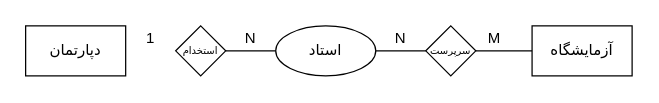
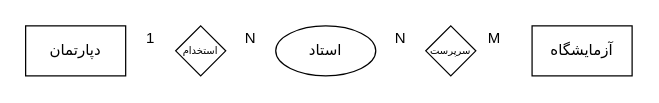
  <mxCell id="0" />
  <mxCell id="1" parent="0" />
  <mxCell id="2" value="دپارتمان" style="rounded=0;whiteSpace=wrap;html=1;fontFamily=B Yekan;" parent="1" vertex="1"><mxGeometry x="20" y="20" width="80" height="40" as="geometry" /></mxCell>
  <mxCell id="3" value="استاد" style="ellipse;whiteSpace=wrap;html=1;fontFamily=B Yekan;" parent="1" vertex="1"><mxGeometry x="220" y="20" width="80" height="40" as="geometry" /></mxCell>
  <mxCell id="4" value="آزمایشگاه" style="rounded=0;whiteSpace=wrap;html=1;fontFamily=B Yekan;" parent="1" vertex="1"><mxGeometry x="425" y="20" width="80" height="40" as="geometry" /></mxCell>
- <mxCell id="5" style="edgeStyle=orthogonalEdgeStyle;rounded=1;orthogonalLoop=1;jettySize=auto;html=1;entryX=0;entryY=0.5;entryDx=0;entryDy=0;fontFamily=B Yekan;endArrow=none;endFill=0;strokeColor=default;" parent="1" source="6" target="3" edge="1"><mxGeometry relative="1" as="geometry" /></mxCell>
  <mxCell id="6" value="استخدام" style="rhombus;whiteSpace=wrap;html=1;fontFamily=B Yekan;fontSize=8;" parent="1" vertex="1"><mxGeometry x="140" y="20" width="40" height="40" as="geometry" /></mxCell>
- <mxCell id="7" style="edgeStyle=orthogonalEdgeStyle;rounded=1;orthogonalLoop=1;jettySize=auto;html=1;entryX=1;entryY=0.5;entryDx=0;entryDy=0;fontFamily=B Yekan;endArrow=none;endFill=0;strokeColor=default;" parent="1" source="9" target="3" edge="1"><mxGeometry relative="1" as="geometry" /></mxCell>
- <mxCell id="8" style="edgeStyle=orthogonalEdgeStyle;rounded=1;orthogonalLoop=1;jettySize=auto;html=1;entryX=0;entryY=0.5;entryDx=0;entryDy=0;fontFamily=B Yekan;endArrow=none;endFill=0;strokeColor=default;" parent="1" source="9" target="4" edge="1"><mxGeometry relative="1" as="geometry" /></mxCell>
  <mxCell id="9" value="سرپرست" style="rhombus;whiteSpace=wrap;html=1;fontFamily=B Yekan;fontSize=8;" parent="1" vertex="1"><mxGeometry x="340" y="20" width="40" height="40" as="geometry" /></mxCell>
  <mxCell id="10" value="1" style="text;html=1;strokeColor=none;fillColor=none;align=center;verticalAlign=middle;whiteSpace=wrap;rounded=0;" vertex="1" parent="1"><mxGeometry x="100" y="20" width="40" height="20" as="geometry" /></mxCell>
  <mxCell id="11" value="N" style="text;html=1;strokeColor=none;fillColor=none;align=center;verticalAlign=middle;whiteSpace=wrap;rounded=0;" vertex="1" parent="1"><mxGeometry x="180" y="20" width="40" height="20" as="geometry" /></mxCell>
  <mxCell id="12" value="N" style="text;html=1;strokeColor=none;fillColor=none;align=center;verticalAlign=middle;whiteSpace=wrap;rounded=0;" vertex="1" parent="1"><mxGeometry x="300" y="20" width="40" height="20" as="geometry" /></mxCell>
  <mxCell id="13" value="M" style="text;html=1;strokeColor=none;fillColor=none;align=center;verticalAlign=middle;whiteSpace=wrap;rounded=0;" vertex="1" parent="1"><mxGeometry x="380" y="20" width="30" height="20" as="geometry" /></mxCell>
